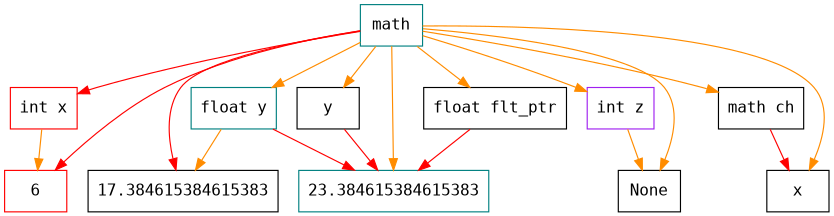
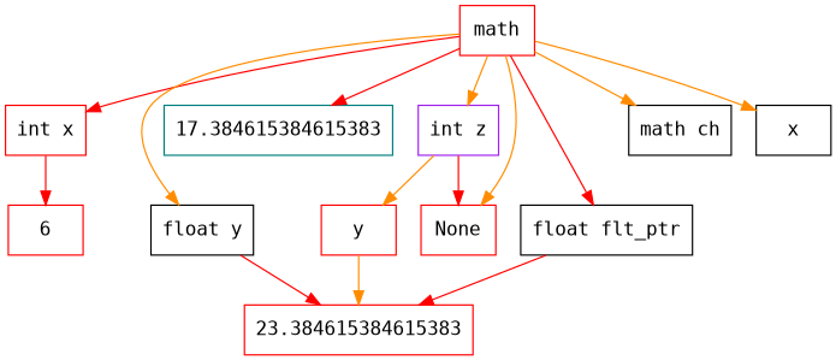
  digraph {
    fontname="DejaVu Sans Mono"
    smothing=avg_dist
    node [color=red fontname="DejaVu Sans Mono" shape=tree]
    edge [color=darkorange fontname="DejaVu Sans Mono"]
-   math [color=teal]
+   math
    "int x"
    6
-   "float y" [color=teal]
-   17.384615384615383 [color=black]
-   y [color=black]
-   23.384615384615383 [color=teal]
+   "float y" [color=black]
+   17.384615384615383 [color=teal]
+   y
+   23.384615384615383
    "int z" [color=purple]
-   None [color=black]
+   None
    "float flt_ptr" [color=black]
    n11 [color=black label="math ch"]
    "\x" [color=black]
    math -> "int x" [color=red]
-   math -> 6 [color=red]
    math -> "float y"
    math -> 17.384615384615383 [color=red]
-   math -> y
-   math -> 23.384615384615383
+   "int z" -> y
    math -> "int z"
    math -> None
-   math -> "float flt_ptr"
+   math -> "float flt_ptr" [color=red]
    math -> n11
    math -> "\x"
-   "int x" -> 6
-   "float y" -> 17.384615384615383
+   "int x" -> 6 [color=red]
    "float y" -> 23.384615384615383 [color=red]
-   y -> 23.384615384615383 [color=red]
-   "int z" -> None
+   y -> 23.384615384615383
+   "int z" -> None [color=red]
    "float flt_ptr" -> 23.384615384615383 [color=red]
-   n11 -> "\x" [color=red]
  }
